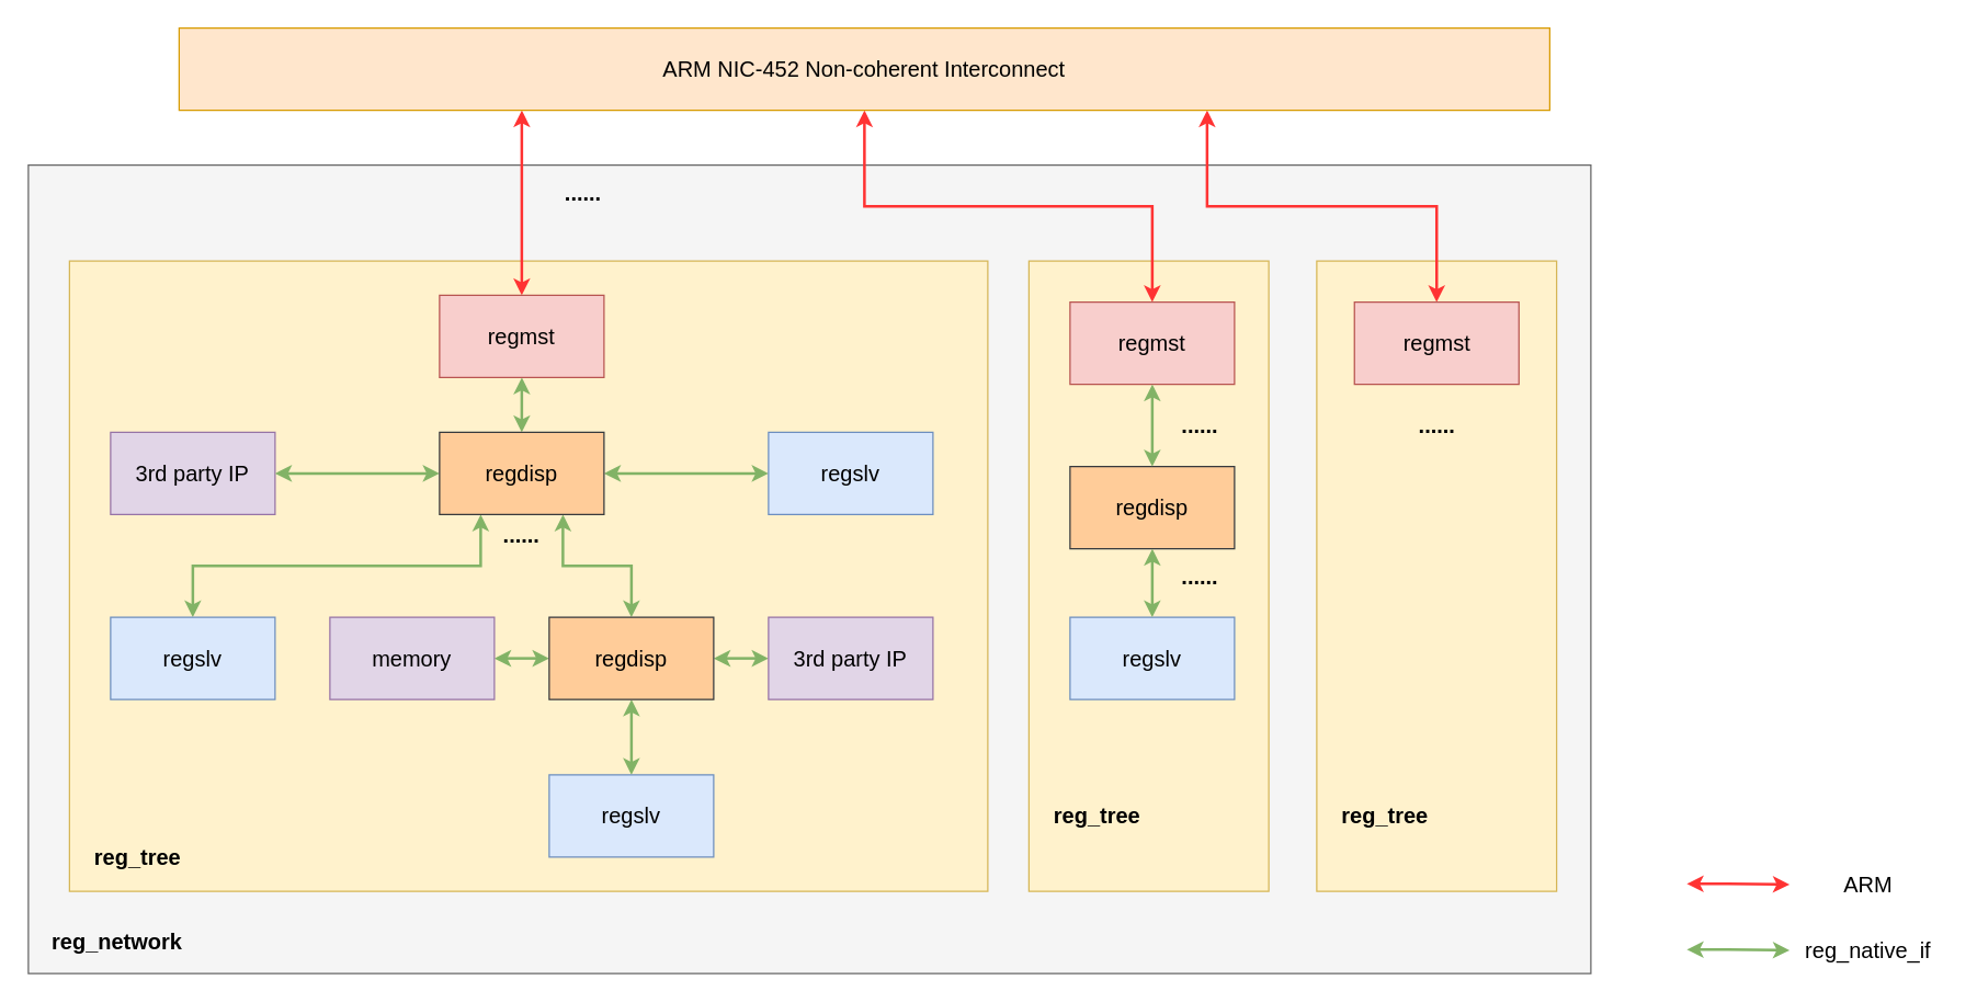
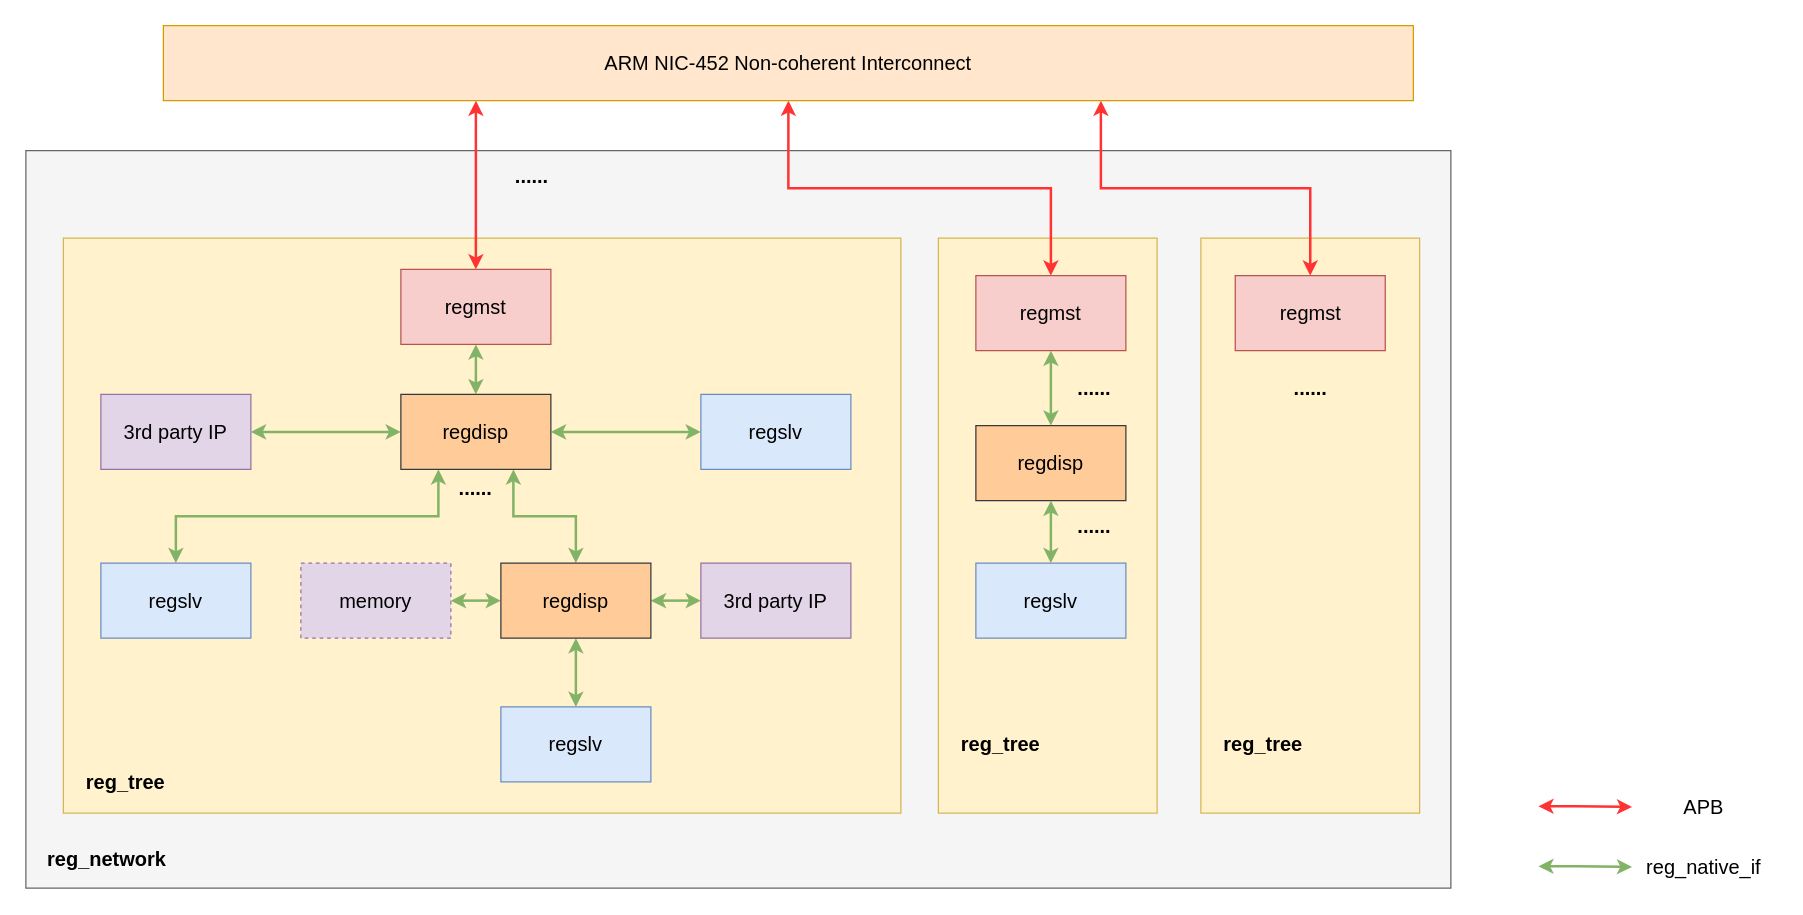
  <mxCell id="0" />
  <mxCell id="1" parent="0" />
  <mxCell id="2" value="" style="rounded=0;whiteSpace=wrap;html=1;fontSize=16;fillColor=#f5f5f5;fontColor=#333333;strokeColor=#666666;" parent="1" vertex="1"><mxGeometry x="20" y="120" width="1140" height="590" as="geometry" /></mxCell>
  <mxCell id="3" value="" style="group;fillColor=#fff2cc;strokeColor=#d6b656;container=0;" parent="1" vertex="1" connectable="0"><mxGeometry x="750" y="190" width="175" height="460" as="geometry" /></mxCell>
  <mxCell id="4" value="" style="rounded=0;whiteSpace=wrap;html=1;fontSize=16;fillColor=#fff2cc;strokeColor=#d6b656;" parent="1" vertex="1"><mxGeometry x="960" y="190" width="175" height="460" as="geometry" /></mxCell>
  <mxCell id="5" value="" style="rounded=0;whiteSpace=wrap;html=1;fontSize=16;fillColor=#fff2cc;strokeColor=#d6b656;" parent="1" vertex="1"><mxGeometry x="50" y="190" width="670" height="460" as="geometry" /></mxCell>
  <mxCell id="6" style="edgeStyle=orthogonalEdgeStyle;html=1;exitX=0.25;exitY=1;exitDx=0;exitDy=0;rounded=0;entryX=0.5;entryY=0;entryDx=0;entryDy=0;strokeWidth=2;strokeColor=#FF3333;fontStyle=0;fontSize=16;startArrow=classic;startFill=1;" parent="1" source="9" target="11" edge="1"><mxGeometry relative="1" as="geometry"><mxPoint x="300" y="200" as="targetPoint" /></mxGeometry></mxCell>
  <mxCell id="7" style="edgeStyle=orthogonalEdgeStyle;rounded=0;html=1;exitX=0.5;exitY=1;exitDx=0;exitDy=0;entryX=0.5;entryY=0;entryDx=0;entryDy=0;fontSize=16;startArrow=classic;startFill=1;strokeColor=#FF3333;strokeWidth=2;" parent="1" source="9" target="37" edge="1"><mxGeometry relative="1" as="geometry" /></mxCell>
  <mxCell id="8" style="edgeStyle=orthogonalEdgeStyle;rounded=0;html=1;exitX=0.75;exitY=1;exitDx=0;exitDy=0;entryX=0.5;entryY=0;entryDx=0;entryDy=0;fontSize=16;startArrow=classic;startFill=1;strokeColor=#FF3333;strokeWidth=2;" parent="1" source="9" target="12" edge="1"><mxGeometry relative="1" as="geometry" /></mxCell>
  <mxCell id="9" value="&lt;span style=&quot;font-size: 16px&quot;&gt;ARM NIC-452 Non-coherent Interconnect&lt;/span&gt;" style="rounded=0;whiteSpace=wrap;html=1;fillColor=#ffe6cc;strokeColor=#d79b00;fontStyle=0;fontSize=16;" parent="1" vertex="1"><mxGeometry x="130" y="20" width="1000" height="60" as="geometry" /></mxCell>
  <mxCell id="10" style="edgeStyle=orthogonalEdgeStyle;rounded=0;html=1;exitX=0.5;exitY=1;exitDx=0;exitDy=0;startArrow=classic;startFill=1;strokeWidth=2;fillColor=#d5e8d4;strokeColor=#82b366;entryX=0.5;entryY=0;entryDx=0;entryDy=0;" parent="1" source="11" target="18" edge="1"><mxGeometry relative="1" as="geometry"><mxPoint x="380" y="305" as="targetPoint" /></mxGeometry></mxCell>
  <mxCell id="11" value="regmst" style="rounded=0;whiteSpace=wrap;html=1;fillColor=#f8cecc;strokeColor=#b85450;fontStyle=0;fontSize=16;" parent="1" vertex="1"><mxGeometry x="320" y="215" width="120" height="60" as="geometry" /></mxCell>
  <mxCell id="12" value="regmst" style="rounded=0;whiteSpace=wrap;html=1;fillColor=#f8cecc;strokeColor=#b85450;fontStyle=0;fontSize=16;" parent="1" vertex="1"><mxGeometry x="987.5" y="220" width="120" height="60" as="geometry" /></mxCell>
  <mxCell id="13" value="3rd party IP" style="rounded=0;whiteSpace=wrap;html=1;fontStyle=0;fontSize=16;fillColor=#e1d5e7;strokeColor=#9673a6;" parent="1" vertex="1"><mxGeometry x="80" y="315" width="120" height="60" as="geometry" /></mxCell>
  <mxCell id="14" style="edgeStyle=orthogonalEdgeStyle;rounded=0;html=1;exitX=0.25;exitY=1;exitDx=0;exitDy=0;fontSize=16;startArrow=classic;startFill=1;strokeColor=#82b366;strokeWidth=2;entryX=0.5;entryY=0;entryDx=0;entryDy=0;fillColor=#d5e8d4;" parent="1" source="18" target="21" edge="1"><mxGeometry relative="1" as="geometry" /></mxCell>
  <mxCell id="15" style="edgeStyle=orthogonalEdgeStyle;rounded=0;html=1;exitX=0.75;exitY=1;exitDx=0;exitDy=0;entryX=0.5;entryY=0;entryDx=0;entryDy=0;fontSize=16;startArrow=classic;startFill=1;strokeColor=#82b366;strokeWidth=2;fillColor=#d5e8d4;" parent="1" source="18" target="25" edge="1"><mxGeometry relative="1" as="geometry" /></mxCell>
  <mxCell id="16" style="edgeStyle=orthogonalEdgeStyle;rounded=0;html=1;exitX=1;exitY=0.5;exitDx=0;exitDy=0;fontSize=16;startArrow=classic;startFill=1;strokeWidth=2;fillColor=#d5e8d4;strokeColor=#82b366;" parent="1" source="18" target="45" edge="1"><mxGeometry relative="1" as="geometry" /></mxCell>
  <mxCell id="17" style="edgeStyle=orthogonalEdgeStyle;rounded=0;html=1;exitX=0;exitY=0.5;exitDx=0;exitDy=0;entryX=1;entryY=0.5;entryDx=0;entryDy=0;fontSize=16;startArrow=classic;startFill=1;strokeWidth=2;fillColor=#d5e8d4;strokeColor=#82b366;" parent="1" source="18" target="13" edge="1"><mxGeometry relative="1" as="geometry" /></mxCell>
  <mxCell id="18" value="regdisp" style="rounded=0;whiteSpace=wrap;html=1;fillColor=#ffcc99;strokeColor=#36393d;fontStyle=0;fontSize=16;" parent="1" vertex="1"><mxGeometry x="320" y="315" width="120" height="60" as="geometry" /></mxCell>
  <mxCell id="19" value="&lt;font style=&quot;font-size: 16px;&quot;&gt;&lt;span style=&quot;font-size: 16px;&quot;&gt;......&lt;/span&gt;&lt;/font&gt;" style="text;html=1;strokeColor=none;fillColor=none;align=center;verticalAlign=middle;whiteSpace=wrap;rounded=0;fontStyle=1;fontSize=16;" parent="1" vertex="1"><mxGeometry x="355" y="380" width="50" height="20" as="geometry" /></mxCell>
  <mxCell id="20" value="&lt;font style=&quot;font-size: 16px;&quot;&gt;&lt;span style=&quot;font-size: 16px;&quot;&gt;......&lt;/span&gt;&lt;/font&gt;" style="text;html=1;strokeColor=none;fillColor=none;align=center;verticalAlign=middle;whiteSpace=wrap;rounded=0;fontStyle=1;fontSize=16;" parent="1" vertex="1"><mxGeometry x="400" y="130" width="50" height="20" as="geometry" /></mxCell>
  <mxCell id="21" value="regslv" style="rounded=0;whiteSpace=wrap;html=1;fillColor=#dae8fc;strokeColor=#6c8ebf;fontStyle=0;fontSize=16;" parent="1" vertex="1"><mxGeometry x="80" y="450" width="120" height="60" as="geometry" /></mxCell>
  <mxCell id="22" style="edgeStyle=orthogonalEdgeStyle;rounded=0;html=1;startArrow=classic;startFill=1;strokeWidth=2;fillColor=#d5e8d4;strokeColor=#82b366;" parent="1" source="25" target="36" edge="1"><mxGeometry relative="1" as="geometry" /></mxCell>
  <mxCell id="23" style="edgeStyle=none;html=1;fillColor=#d5e8d4;strokeColor=#82b366;strokeWidth=2;startArrow=classic;startFill=1;" parent="1" source="25" target="46" edge="1"><mxGeometry relative="1" as="geometry" /></mxCell>
  <mxCell id="24" style="edgeStyle=none;html=1;exitX=1;exitY=0.5;exitDx=0;exitDy=0;entryX=0;entryY=0.5;entryDx=0;entryDy=0;startArrow=classic;startFill=1;strokeWidth=2;fillColor=#d5e8d4;strokeColor=#82b366;" parent="1" source="25" target="47" edge="1"><mxGeometry relative="1" as="geometry"><mxPoint x="560" y="480" as="targetPoint" /></mxGeometry></mxCell>
  <mxCell id="25" value="regdisp" style="rounded=0;whiteSpace=wrap;html=1;fillColor=#ffcc99;strokeColor=#36393d;fontStyle=0;fontSize=16;" parent="1" vertex="1"><mxGeometry x="400" y="450" width="120" height="60" as="geometry" /></mxCell>
  <mxCell id="26" value="&lt;font style=&quot;font-size: 16px;&quot;&gt;&lt;span style=&quot;font-size: 16px;&quot;&gt;......&lt;/span&gt;&lt;/font&gt;" style="text;html=1;strokeColor=none;fillColor=none;align=center;verticalAlign=middle;whiteSpace=wrap;rounded=0;fontStyle=1;fontSize=16;" parent="1" vertex="1"><mxGeometry x="1022.5" y="300" width="50" height="20" as="geometry" /></mxCell>
  <mxCell id="27" value="" style="group;fontSize=16;" parent="1" vertex="1" connectable="0"><mxGeometry x="1260" y="630" width="160" height="30" as="geometry" /></mxCell>
  <mxCell id="28" style="edgeStyle=orthogonalEdgeStyle;html=1;rounded=0;strokeWidth=2;strokeColor=#FF3333;fontStyle=0;fontSize=16;startArrow=classic;startFill=1;fillColor=#d5e8d4;" parent="27" edge="1"><mxGeometry relative="1" as="geometry"><mxPoint x="45" y="15" as="targetPoint" /><mxPoint x="-30" y="14.5" as="sourcePoint" /><Array as="points"><mxPoint y="14.5" /><mxPoint y="14.5" /></Array></mxGeometry></mxCell>
- <mxCell id="29" value="ARM" style="text;html=1;strokeColor=none;fillColor=none;align=center;verticalAlign=middle;whiteSpace=wrap;rounded=0;fontSize=16;" parent="27" vertex="1"><mxGeometry x="45" width="115" height="30" as="geometry" /></mxCell>
+ <mxCell id="29" value="APB" style="text;html=1;strokeColor=none;fillColor=none;align=center;verticalAlign=middle;whiteSpace=wrap;rounded=0;fontSize=16;" parent="27" vertex="1"><mxGeometry x="45" width="115" height="30" as="geometry" /></mxCell>
  <mxCell id="30" value="reg_tree" style="text;html=1;strokeColor=none;fillColor=none;align=center;verticalAlign=middle;whiteSpace=wrap;rounded=0;fontSize=16;fontStyle=1" parent="1" vertex="1"><mxGeometry x="60" y="610" width="80" height="30" as="geometry" /></mxCell>
  <mxCell id="31" value="reg_tree" style="text;html=1;strokeColor=none;fillColor=none;align=center;verticalAlign=middle;whiteSpace=wrap;rounded=0;fontSize=16;fontStyle=1" parent="1" vertex="1"><mxGeometry x="970" y="580" width="80" height="30" as="geometry" /></mxCell>
  <mxCell id="32" value="" style="group;fontSize=16;" parent="1" vertex="1" connectable="0"><mxGeometry x="1260" y="678" width="160" height="30" as="geometry" /></mxCell>
  <mxCell id="33" style="edgeStyle=orthogonalEdgeStyle;html=1;rounded=0;strokeWidth=2;strokeColor=#82b366;fontStyle=0;fontSize=16;startArrow=classic;startFill=1;fillColor=#d5e8d4;" parent="32" edge="1"><mxGeometry relative="1" as="geometry"><mxPoint x="45" y="15" as="targetPoint" /><mxPoint x="-30" y="14.5" as="sourcePoint" /><Array as="points"><mxPoint y="14.5" /><mxPoint y="14.5" /></Array></mxGeometry></mxCell>
  <mxCell id="34" value="reg_native_if" style="text;html=1;strokeColor=none;fillColor=none;align=center;verticalAlign=middle;whiteSpace=wrap;rounded=0;fontSize=16;" parent="32" vertex="1"><mxGeometry x="45" width="115" height="30" as="geometry" /></mxCell>
  <mxCell id="35" value="reg_network" style="text;html=1;strokeColor=none;fillColor=none;align=center;verticalAlign=middle;whiteSpace=wrap;rounded=0;fontSize=16;fontStyle=1" parent="1" vertex="1"><mxGeometry x="30" y="672" width="110" height="30" as="geometry" /></mxCell>
  <mxCell id="36" value="regslv" style="rounded=0;whiteSpace=wrap;html=1;fillColor=#dae8fc;strokeColor=#6c8ebf;fontStyle=0;fontSize=16;" parent="1" vertex="1"><mxGeometry x="400" y="565" width="120" height="60" as="geometry" /></mxCell>
  <mxCell id="37" value="regmst" style="rounded=0;whiteSpace=wrap;html=1;fillColor=#f8cecc;strokeColor=#b85450;fontStyle=0;fontSize=16;" parent="1" vertex="1"><mxGeometry x="780" y="220" width="120" height="60" as="geometry" /></mxCell>
  <mxCell id="38" value="regdisp" style="rounded=0;whiteSpace=wrap;html=1;fillColor=#ffcc99;strokeColor=#36393d;fontStyle=0;fontSize=16;" parent="1" vertex="1"><mxGeometry x="780" y="340" width="120" height="60" as="geometry" /></mxCell>
  <mxCell id="39" style="edgeStyle=orthogonalEdgeStyle;rounded=0;html=1;exitX=0.5;exitY=1;exitDx=0;exitDy=0;entryX=0.5;entryY=0;entryDx=0;entryDy=0;fontSize=16;startArrow=classic;startFill=1;strokeColor=#82b366;strokeWidth=2;fillColor=#d5e8d4;" parent="1" source="37" target="38" edge="1"><mxGeometry relative="1" as="geometry" /></mxCell>
  <mxCell id="40" value="&lt;font style=&quot;font-size: 16px;&quot;&gt;&lt;span style=&quot;font-size: 16px;&quot;&gt;......&lt;/span&gt;&lt;/font&gt;" style="text;html=1;strokeColor=none;fillColor=none;align=center;verticalAlign=middle;whiteSpace=wrap;rounded=0;fontStyle=1;fontSize=16;" parent="1" vertex="1"><mxGeometry x="850" y="410" width="50" height="20" as="geometry" /></mxCell>
  <mxCell id="41" value="&lt;font style=&quot;font-size: 16px;&quot;&gt;&lt;span style=&quot;font-size: 16px;&quot;&gt;......&lt;/span&gt;&lt;/font&gt;" style="text;html=1;strokeColor=none;fillColor=none;align=center;verticalAlign=middle;whiteSpace=wrap;rounded=0;fontStyle=1;fontSize=16;" parent="1" vertex="1"><mxGeometry x="850" y="300" width="50" height="20" as="geometry" /></mxCell>
  <mxCell id="42" value="reg_tree" style="text;html=1;strokeColor=none;fillColor=none;align=center;verticalAlign=middle;whiteSpace=wrap;rounded=0;fontSize=16;fontStyle=1" parent="1" vertex="1"><mxGeometry x="760" y="580" width="80" height="30" as="geometry" /></mxCell>
  <mxCell id="43" value="regslv" style="rounded=0;whiteSpace=wrap;html=1;fillColor=#dae8fc;strokeColor=#6c8ebf;fontStyle=0;fontSize=16;" parent="1" vertex="1"><mxGeometry x="780" y="450" width="120" height="60" as="geometry" /></mxCell>
  <mxCell id="44" style="edgeStyle=orthogonalEdgeStyle;rounded=0;html=1;exitX=0.5;exitY=1;exitDx=0;exitDy=0;fontSize=16;startArrow=classic;startFill=1;strokeColor=#82b366;strokeWidth=2;fillColor=#d5e8d4;entryX=0.5;entryY=0;entryDx=0;entryDy=0;" parent="1" source="38" target="43" edge="1"><mxGeometry relative="1" as="geometry"><mxPoint x="840" y="410" as="sourcePoint" /><mxPoint x="840" y="440" as="targetPoint" /></mxGeometry></mxCell>
  <mxCell id="45" value="regslv" style="rounded=0;whiteSpace=wrap;html=1;fillColor=#dae8fc;strokeColor=#6c8ebf;fontStyle=0;fontSize=16;" parent="1" vertex="1"><mxGeometry x="560" y="315" width="120" height="60" as="geometry" /></mxCell>
- <mxCell id="46" value="memory" style="rounded=0;whiteSpace=wrap;html=1;fontStyle=0;fontSize=16;fillColor=#e1d5e7;strokeColor=#9673a6;" parent="1" vertex="1"><mxGeometry x="240" y="450" width="120" height="60" as="geometry" /></mxCell>
+ <mxCell id="46" value="memory" style="rounded=0;whiteSpace=wrap;html=1;fontStyle=0;fontSize=16;fillColor=#e1d5e7;strokeColor=#9673a6;dashed=1;" parent="1" vertex="1"><mxGeometry x="240" y="450" width="120" height="60" as="geometry" /></mxCell>
  <mxCell id="47" value="3rd party IP" style="rounded=0;whiteSpace=wrap;html=1;fontStyle=0;fontSize=16;fillColor=#e1d5e7;strokeColor=#9673a6;" parent="1" vertex="1"><mxGeometry x="560" y="450" width="120" height="60" as="geometry" /></mxCell>
